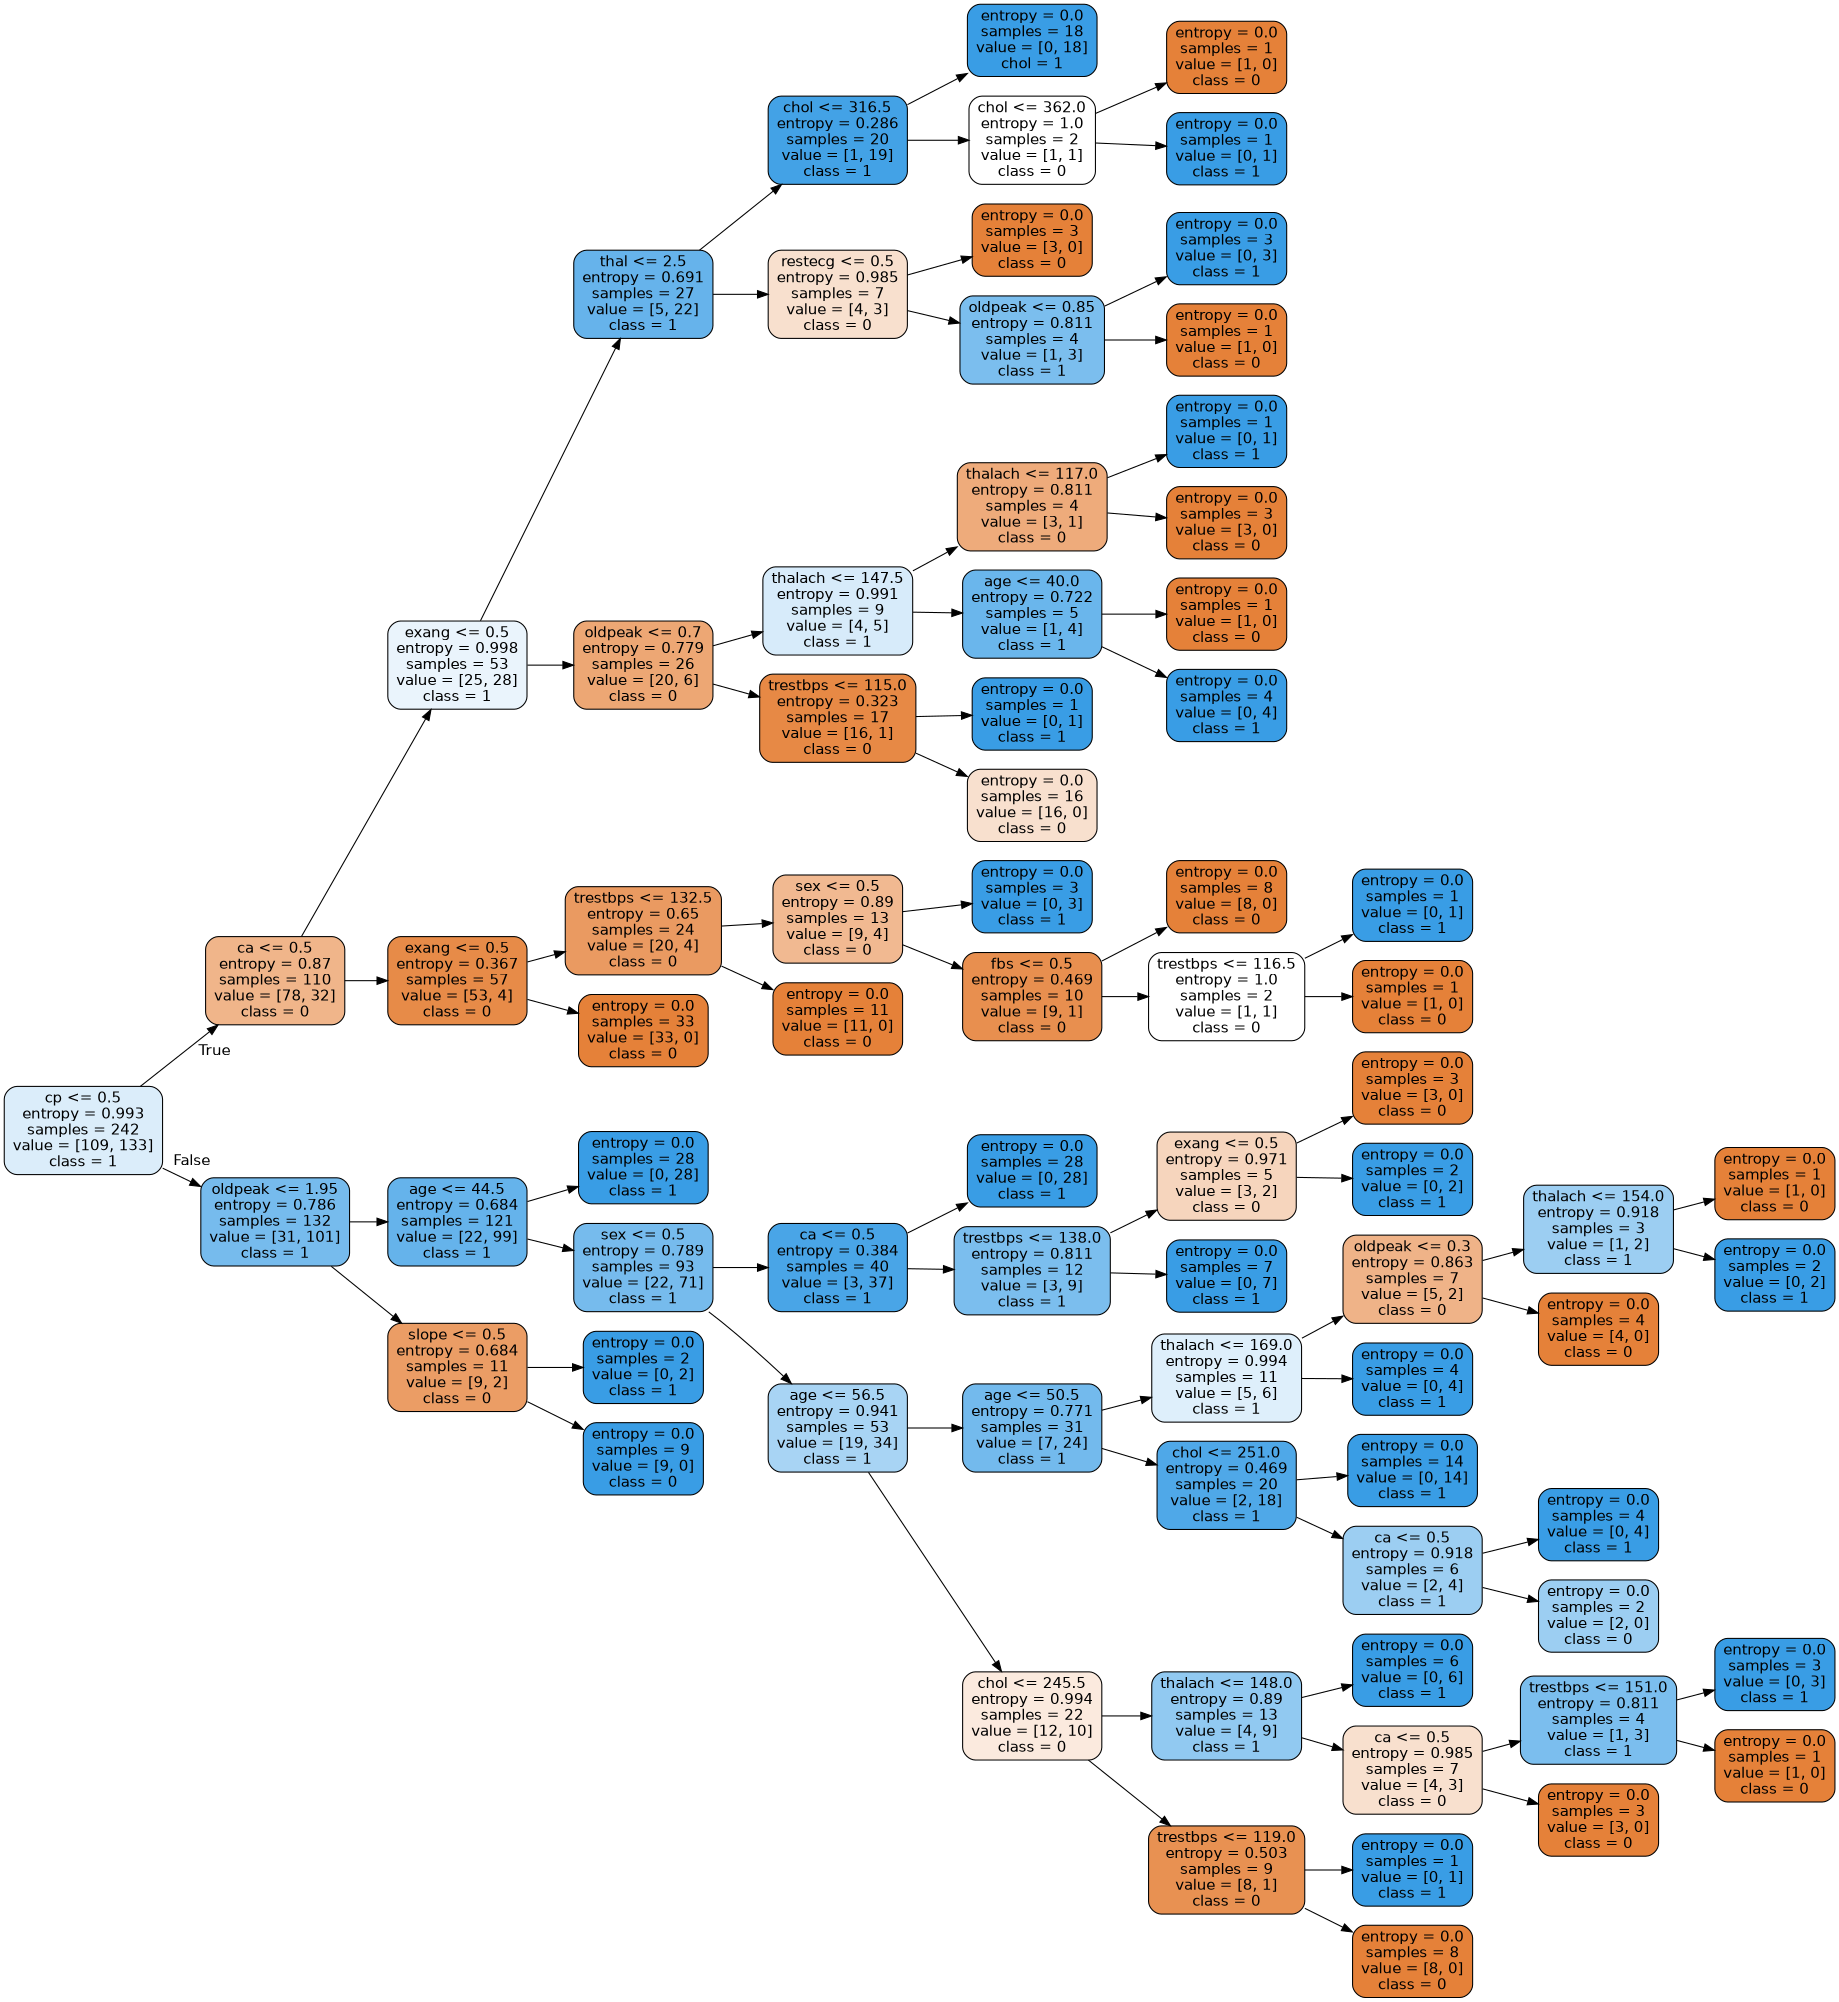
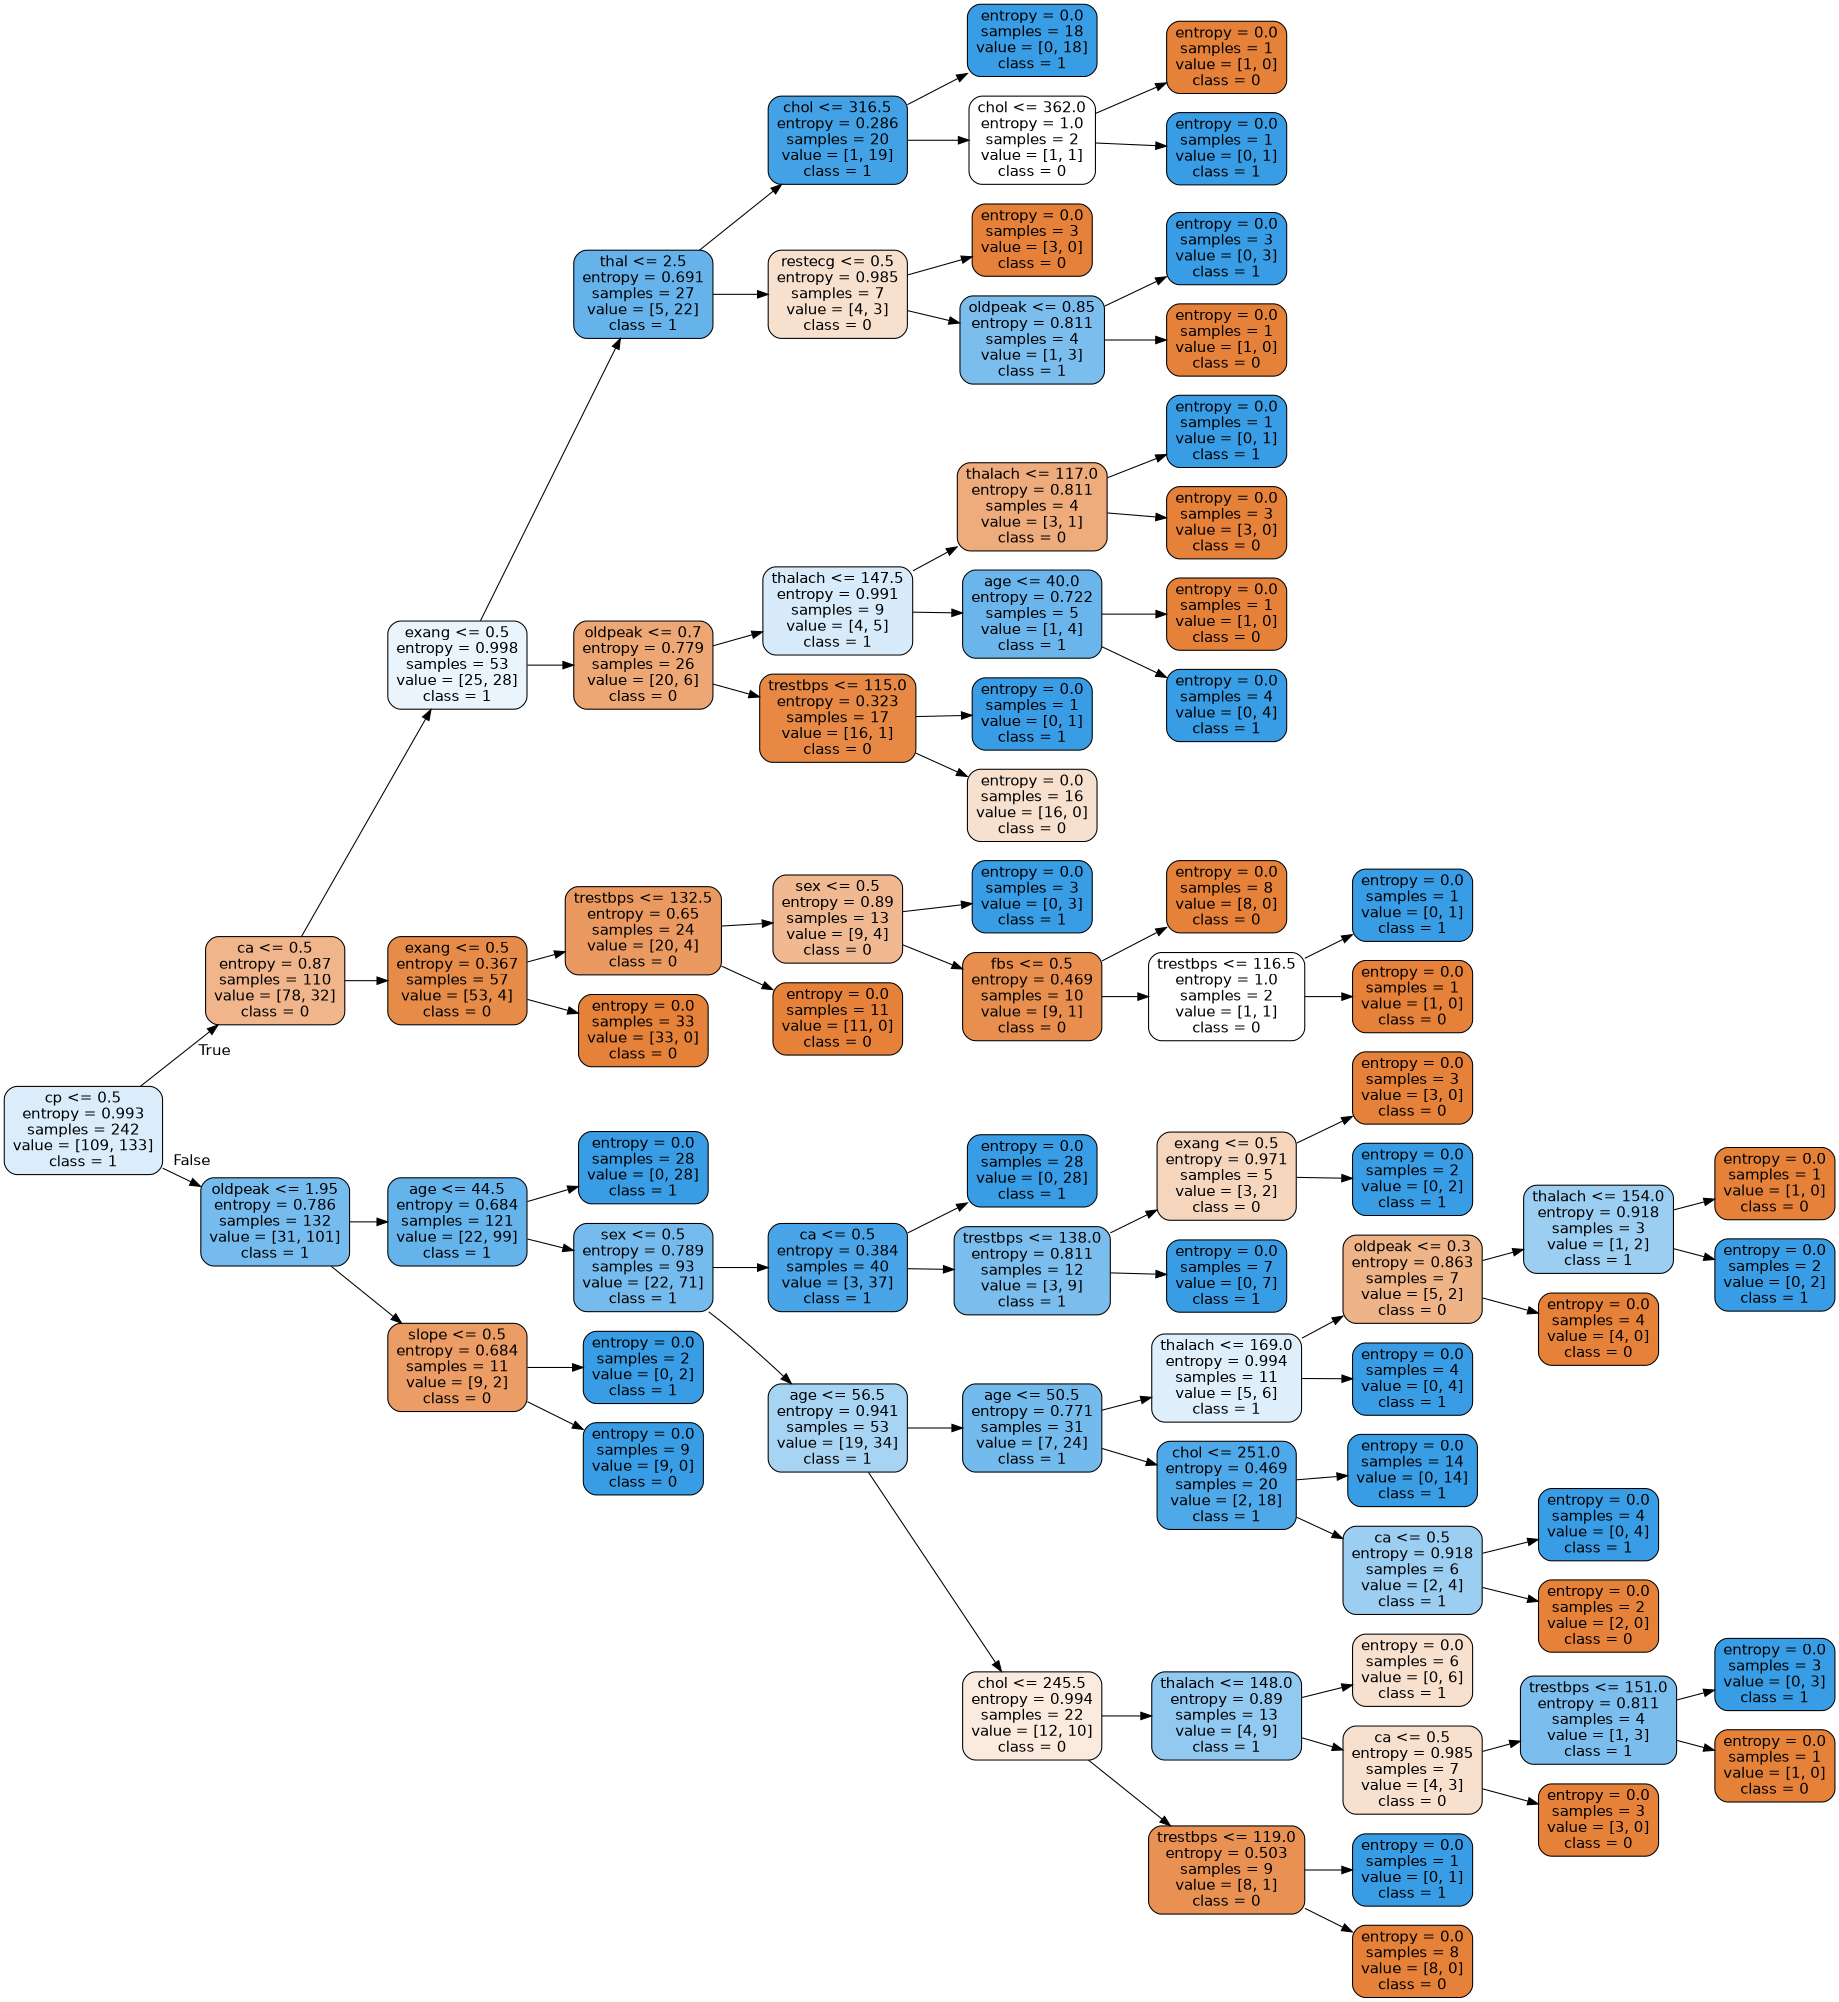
  digraph {
    rankdir=LR
    node [color=black fillcolor="#399de5" fontname=helvetica shape=box style="filled, rounded"]
    edge [fontname=helvetica]
    n1 [fillcolor="#dbedfa" label="cp <= 0.5\nentropy = 0.993\nsamples = 242\nvalue = [109, 133]\nclass = 1"]
    n2 [fillcolor="#f0b58a" label="ca <= 0.5\nentropy = 0.87\nsamples = 110\nvalue = [78, 32]\nclass = 0"]
    n3 [fillcolor="#76bbed" label="oldpeak <= 1.95\nentropy = 0.786\nsamples = 132\nvalue = [31, 101]\nclass = 1"]
    n4 [fillcolor="#eaf4fc" label="exang <= 0.5\nentropy = 0.998\nsamples = 53\nvalue = [25, 28]\nclass = 1"]
    n5 [fillcolor="#e78b48" label="exang <= 0.5\nentropy = 0.367\nsamples = 57\nvalue = [53, 4]\nclass = 0"]
    n6 [fillcolor="#65b3eb" label="age <= 44.5\nentropy = 0.684\nsamples = 121\nvalue = [22, 99]\nclass = 1"]
    n7 [fillcolor="#eb9d65" label="slope <= 0.5\nentropy = 0.684\nsamples = 11\nvalue = [9, 2]\nclass = 0"]
    n8 [fillcolor="#66b3eb" label="thal <= 2.5\nentropy = 0.691\nsamples = 27\nvalue = [5, 22]\nclass = 1"]
    n9 [fillcolor="#eda774" label="oldpeak <= 0.7\nentropy = 0.779\nsamples = 26\nvalue = [20, 6]\nclass = 0"]
    n10 [fillcolor="#ea9a61" label="trestbps <= 132.5\nentropy = 0.65\nsamples = 24\nvalue = [20, 4]\nclass = 0"]
    n11 [fillcolor="#e58139" label="entropy = 0.0\nsamples = 33\nvalue = [33, 0]\nclass = 0"]
    n12 [fillcolor="#43a2e6" label="chol <= 316.5\nentropy = 0.286\nsamples = 20\nvalue = [1, 19]\nclass = 1"]
    n13 [fillcolor="#f8e0ce" label="restecg <= 0.5\nentropy = 0.985\nsamples = 7\nvalue = [4, 3]\nclass = 0"]
    n14 [fillcolor="#d7ebfa" label="thalach <= 147.5\nentropy = 0.991\nsamples = 9\nvalue = [4, 5]\nclass = 1"]
    n15 [fillcolor="#e78945" label="trestbps <= 115.0\nentropy = 0.323\nsamples = 17\nvalue = [16, 1]\nclass = 0"]
-   n16 [label="entropy = 0.0\nsamples = 18\nvalue = [0, 18]\nchol = 1"]
+   n16 [label="entropy = 0.0\nsamples = 18\nvalue = [0, 18]\nclass = 1"]
    n17 [fillcolor="#ffffff" label="chol <= 362.0\nentropy = 1.0\nsamples = 2\nvalue = [1, 1]\nclass = 0"]
    n18 [fillcolor="#e58139" label="entropy = 0.0\nsamples = 3\nvalue = [3, 0]\nclass = 0"]
    n19 [fillcolor="#7bbeee" label="oldpeak <= 0.85\nentropy = 0.811\nsamples = 4\nvalue = [1, 3]\nclass = 1"]
    n20 [fillcolor="#e58139" label="entropy = 0.0\nsamples = 1\nvalue = [1, 0]\nclass = 0"]
    n21 [label="entropy = 0.0\nsamples = 1\nvalue = [0, 1]\nclass = 1"]
    n22 [label="entropy = 0.0\nsamples = 3\nvalue = [0, 3]\nclass = 1"]
    n23 [fillcolor="#e58139" label="entropy = 0.0\nsamples = 1\nvalue = [1, 0]\nclass = 0"]
    n24 [fillcolor="#eeab7b" label="thalach <= 117.0\nentropy = 0.811\nsamples = 4\nvalue = [3, 1]\nclass = 0"]
    n25 [fillcolor="#6ab6ec" label="age <= 40.0\nentropy = 0.722\nsamples = 5\nvalue = [1, 4]\nclass = 1"]
    n26 [label="entropy = 0.0\nsamples = 1\nvalue = [0, 1]\nclass = 1"]
    n27 [fillcolor="#f8e0ce" label="entropy = 0.0\nsamples = 16\nvalue = [16, 0]\nclass = 0"]
    n28 [label="entropy = 0.0\nsamples = 1\nvalue = [0, 1]\nclass = 1"]
    n29 [fillcolor="#e58139" label="entropy = 0.0\nsamples = 3\nvalue = [3, 0]\nclass = 0"]
    n30 [fillcolor="#e58139" label="entropy = 0.0\nsamples = 1\nvalue = [1, 0]\nclass = 0"]
    n31 [label="entropy = 0.0\nsamples = 4\nvalue = [0, 4]\nclass = 1"]
    n32 [fillcolor="#f1b991" label="sex <= 0.5\nentropy = 0.89\nsamples = 13\nvalue = [9, 4]\nclass = 0"]
    n33 [fillcolor="#e58139" label="entropy = 0.0\nsamples = 11\nvalue = [11, 0]\nclass = 0"]
    n34 [label="entropy = 0.0\nsamples = 3\nvalue = [0, 3]\nclass = 1"]
    n35 [fillcolor="#e88f4f" label="fbs <= 0.5\nentropy = 0.469\nsamples = 10\nvalue = [9, 1]\nclass = 0"]
    n36 [fillcolor="#e58139" label="entropy = 0.0\nsamples = 8\nvalue = [8, 0]\nclass = 0"]
    n37 [fillcolor="#ffffff" label="trestbps <= 116.5\nentropy = 1.0\nsamples = 2\nvalue = [1, 1]\nclass = 0"]
    n38 [label="entropy = 0.0\nsamples = 1\nvalue = [0, 1]\nclass = 1"]
    n39 [fillcolor="#e58139" label="entropy = 0.0\nsamples = 1\nvalue = [1, 0]\nclass = 0"]
    n40 [label="entropy = 0.0\nsamples = 28\nvalue = [0, 28]\nclass = 1"]
    n41 [fillcolor="#76bbed" label="sex <= 0.5\nentropy = 0.789\nsamples = 93\nvalue = [22, 71]\nclass = 1"]
    n42 [label="entropy = 0.0\nsamples = 2\nvalue = [0, 2]\nclass = 1"]
    n43 [label="entropy = 0.0\nsamples = 9\nvalue = [9, 0]\nclass = 0"]
    n44 [fillcolor="#49a5e7" label="ca <= 0.5\nentropy = 0.384\nsamples = 40\nvalue = [3, 37]\nclass = 1"]
    n45 [fillcolor="#a8d4f4" label="age <= 56.5\nentropy = 0.941\nsamples = 53\nvalue = [19, 34]\nclass = 1"]
    n46 [label="entropy = 0.0\nsamples = 28\nvalue = [0, 28]\nclass = 1"]
    n47 [fillcolor="#7bbeee" label="trestbps <= 138.0\nentropy = 0.811\nsamples = 12\nvalue = [3, 9]\nclass = 1"]
    n48 [fillcolor="#73baed" label="age <= 50.5\nentropy = 0.771\nsamples = 31\nvalue = [7, 24]\nclass = 1"]
    n49 [fillcolor="#fbeade" label="chol <= 245.5\nentropy = 0.994\nsamples = 22\nvalue = [12, 10]\nclass = 0"]
    n50 [fillcolor="#f6d5bd" label="exang <= 0.5\nentropy = 0.971\nsamples = 5\nvalue = [3, 2]\nclass = 0"]
    n51 [label="entropy = 0.0\nsamples = 7\nvalue = [0, 7]\nclass = 1"]
    n52 [fillcolor="#e58139" label="entropy = 0.0\nsamples = 3\nvalue = [3, 0]\nclass = 0"]
    n53 [label="entropy = 0.0\nsamples = 2\nvalue = [0, 2]\nclass = 1"]
    n54 [fillcolor="#deeffb" label="thalach <= 169.0\nentropy = 0.994\nsamples = 11\nvalue = [5, 6]\nclass = 1"]
    n55 [fillcolor="#4fa8e8" label="chol <= 251.0\nentropy = 0.469\nsamples = 20\nvalue = [2, 18]\nclass = 1"]
    n56 [fillcolor="#91c9f1" label="thalach <= 148.0\nentropy = 0.89\nsamples = 13\nvalue = [4, 9]\nclass = 1"]
    n57 [fillcolor="#e89152" label="trestbps <= 119.0\nentropy = 0.503\nsamples = 9\nvalue = [8, 1]\nclass = 0"]
    n58 [fillcolor="#efb388" label="oldpeak <= 0.3\nentropy = 0.863\nsamples = 7\nvalue = [5, 2]\nclass = 0"]
    n59 [label="entropy = 0.0\nsamples = 4\nvalue = [0, 4]\nclass = 1"]
    n60 [label="entropy = 0.0\nsamples = 14\nvalue = [0, 14]\nclass = 1"]
    n61 [fillcolor="#9ccef2" label="ca <= 0.5\nentropy = 0.918\nsamples = 6\nvalue = [2, 4]\nclass = 1"]
    n62 [fillcolor="#9ccef2" label="thalach <= 154.0\nentropy = 0.918\nsamples = 3\nvalue = [1, 2]\nclass = 1"]
    n63 [fillcolor="#e58139" label="entropy = 0.0\nsamples = 4\nvalue = [4, 0]\nclass = 0"]
    n64 [fillcolor="#e58139" label="entropy = 0.0\nsamples = 1\nvalue = [1, 0]\nclass = 0"]
    n65 [label="entropy = 0.0\nsamples = 2\nvalue = [0, 2]\nclass = 1"]
    n66 [label="entropy = 0.0\nsamples = 4\nvalue = [0, 4]\nclass = 1"]
-   n67 [fillcolor="#9ccef2" label="entropy = 0.0\nsamples = 2\nvalue = [2, 0]\nclass = 0"]
-   n68 [label="entropy = 0.0\nsamples = 6\nvalue = [0, 6]\nclass = 1"]
+   n67 [fillcolor="#e58139" label="entropy = 0.0\nsamples = 2\nvalue = [2, 0]\nclass = 0"]
+   n68 [fillcolor="#f8e0ce" label="entropy = 0.0\nsamples = 6\nvalue = [0, 6]\nclass = 1"]
    n69 [fillcolor="#f8e0ce" label="ca <= 0.5\nentropy = 0.985\nsamples = 7\nvalue = [4, 3]\nclass = 0"]
    n70 [label="entropy = 0.0\nsamples = 1\nvalue = [0, 1]\nclass = 1"]
    n71 [fillcolor="#e58139" label="entropy = 0.0\nsamples = 8\nvalue = [8, 0]\nclass = 0"]
    n72 [fillcolor="#7bbeee" label="trestbps <= 151.0\nentropy = 0.811\nsamples = 4\nvalue = [1, 3]\nclass = 1"]
    n73 [fillcolor="#e58139" label="entropy = 0.0\nsamples = 3\nvalue = [3, 0]\nclass = 0"]
    n74 [label="entropy = 0.0\nsamples = 3\nvalue = [0, 3]\nclass = 1"]
    n75 [fillcolor="#e58139" label="entropy = 0.0\nsamples = 1\nvalue = [1, 0]\nclass = 0"]
    n1 -> n2 [headlabel=True labelangle=45 labeldistance=2.5]
    n1 -> n3 [headlabel=False labelangle=-45 labeldistance=2.5]
    n2 -> n4
    n2 -> n5
    n3 -> n6
    n3 -> n7
    n4 -> n8
    n4 -> n9
    n5 -> n10
    n5 -> n11
    n6 -> n40
    n6 -> n41
    n7 -> n42
    n7 -> n43
    n8 -> n12
    n8 -> n13
    n9 -> n14
    n9 -> n15
    n10 -> n32
    n10 -> n33
    n12 -> n16
    n12 -> n17
    n13 -> n18
    n13 -> n19
    n14 -> n24
    n14 -> n25
    n15 -> n26
    n15 -> n27
    n17 -> n20
    n17 -> n21
    n19 -> n22
    n19 -> n23
    n24 -> n28
    n24 -> n29
    n25 -> n30
    n25 -> n31
    n32 -> n34
    n32 -> n35
    n35 -> n36
    n35 -> n37
    n37 -> n38
    n37 -> n39
    n41 -> n44
    n41 -> n45
    n44 -> n46
    n44 -> n47
    n45 -> n48
    n45 -> n49
    n47 -> n50
    n47 -> n51
    n48 -> n54
    n48 -> n55
    n49 -> n56
    n49 -> n57
    n50 -> n52
    n50 -> n53
    n54 -> n58
    n54 -> n59
    n55 -> n60
    n55 -> n61
    n56 -> n68
    n56 -> n69
    n57 -> n70
    n57 -> n71
    n58 -> n62
    n58 -> n63
    n61 -> n66
    n61 -> n67
    n62 -> n64
    n62 -> n65
    n69 -> n72
    n69 -> n73
    n72 -> n74
    n72 -> n75
  }
